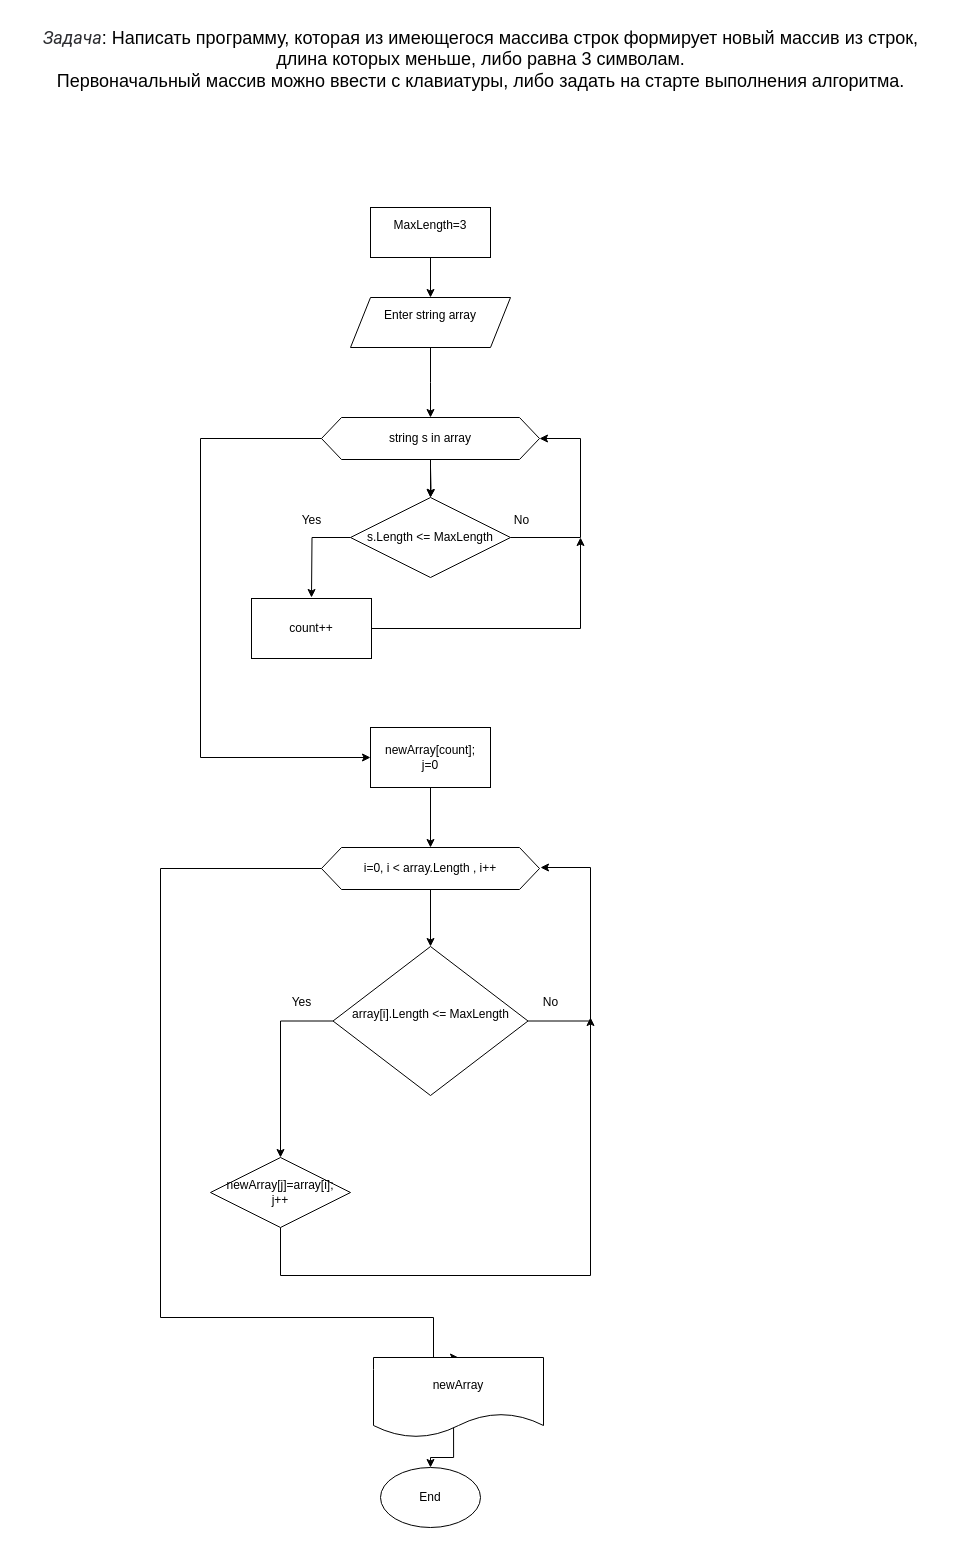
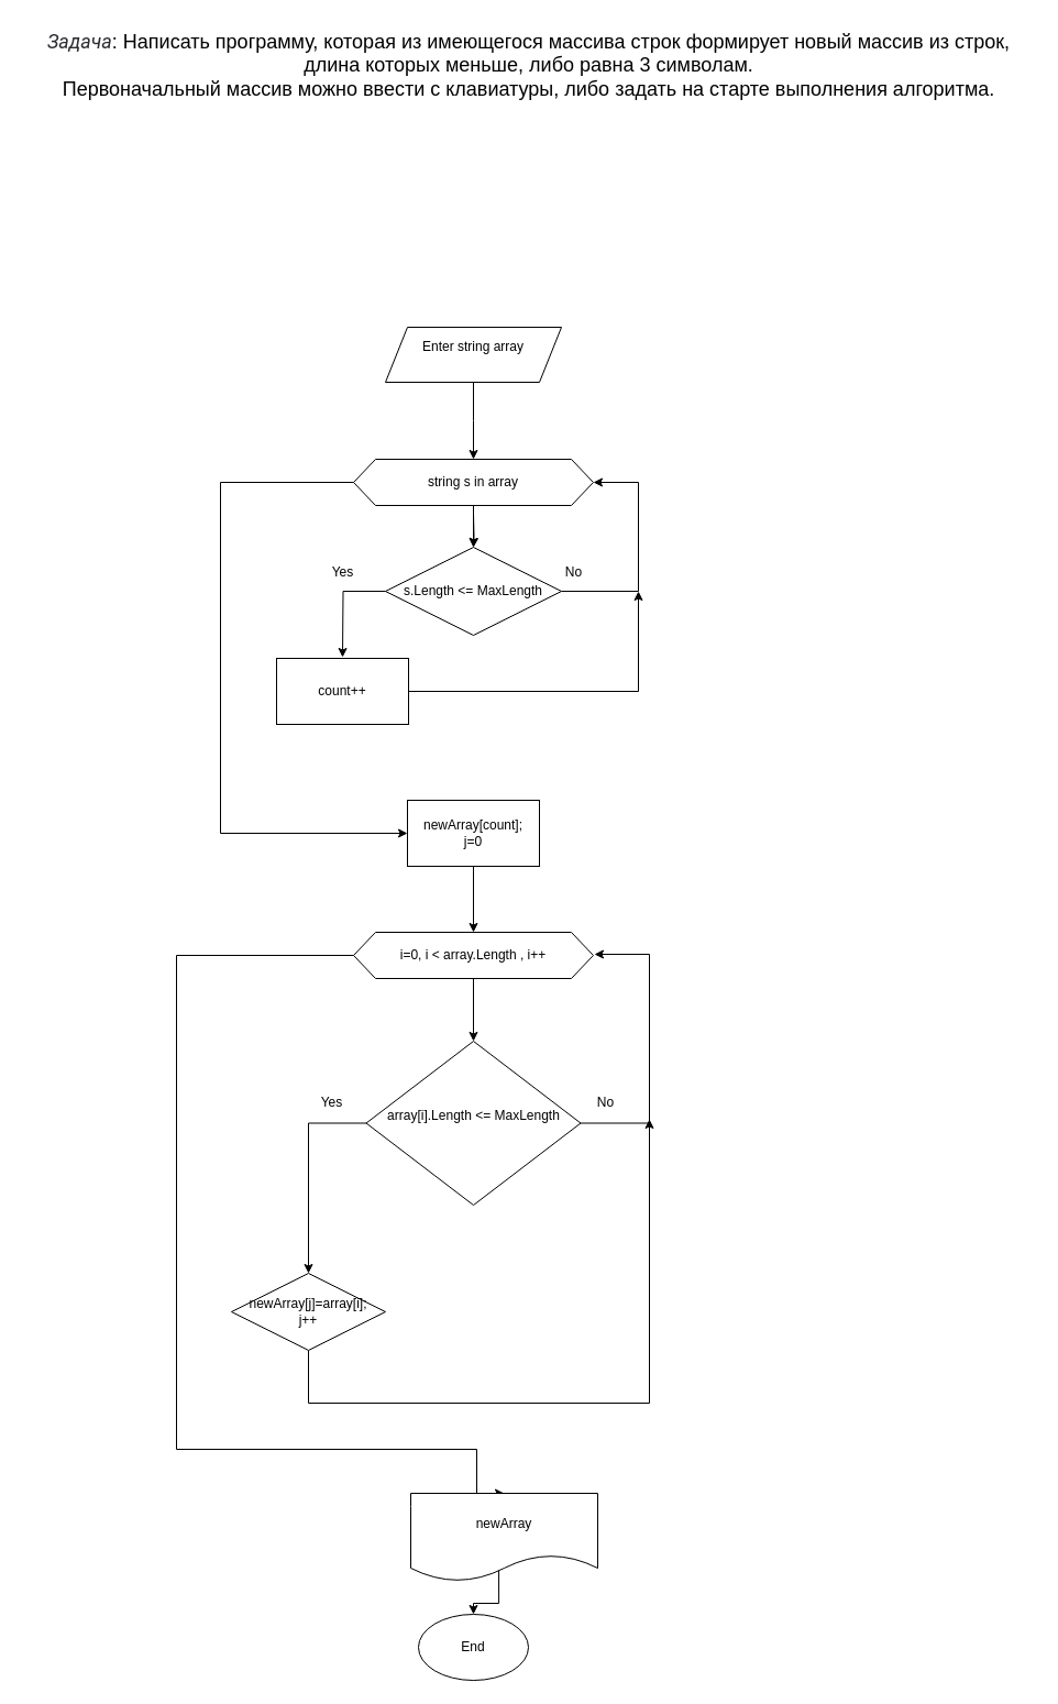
  <mxCell id="0" />
  <mxCell id="1" parent="0" />
  <mxCell id="2" value="&lt;font style=&quot;font-size: 18px;&quot;&gt;&lt;em style=&quot;box-sizing: border-box; color: rgb(44, 45, 48); font-family: Onest, Roboto, &amp;quot;San Francisco&amp;quot;, &amp;quot;Helvetica Neue&amp;quot;, Helvetica, Arial; text-align: start; background-color: rgb(255, 255, 255);&quot;&gt;Задача&lt;/em&gt;: Написать программу, которая из имеющегося массива строк формирует новый массив из строк, &lt;br&gt;длина которых меньше, либо равна 3 символам. &lt;br&gt;Первоначальный массив можно ввести с клавиатуры, либо задать на старте выполнения алгоритма. &lt;br&gt;&lt;br&gt;&lt;/font&gt;" style="text;html=1;align=center;verticalAlign=middle;resizable=0;points=[];autosize=1;strokeColor=none;fillColor=none;" vertex="1" parent="1"><mxGeometry x="20" y="20" width="920" height="100" as="geometry" /></mxCell>
- <mxCell id="3" value="" style="edgeStyle=orthogonalEdgeStyle;rounded=0;orthogonalLoop=1;jettySize=auto;html=1;" edge="1" parent="1" source="4" target="17"><mxGeometry relative="1" as="geometry" /></mxCell>
- <mxCell id="4" value="MaxLength=3&lt;div&gt;&lt;br/&gt;&lt;/div&gt;" style="whiteSpace=wrap;html=1;" vertex="1" parent="1"><mxGeometry x="370" y="207" width="120" height="50" as="geometry" /></mxCell>
  <mxCell id="5" value="" style="edgeStyle=orthogonalEdgeStyle;rounded=0;orthogonalLoop=1;jettySize=auto;html=1;exitX=0.5;exitY=1;exitDx=0;exitDy=0;" edge="1" parent="1" source="7" target="10"><mxGeometry relative="1" as="geometry"><mxPoint x="510" y="1017" as="sourcePoint" /><Array as="points" /></mxGeometry></mxCell>
  <mxCell id="6" value="" style="edgeStyle=orthogonalEdgeStyle;rounded=0;orthogonalLoop=1;jettySize=auto;html=1;entryX=0.5;entryY=0;entryDx=0;entryDy=0;" edge="1" parent="1" source="7" target="32"><mxGeometry relative="1" as="geometry"><mxPoint x="180" y="1207" as="targetPoint" /><Array as="points"><mxPoint x="160" y="868" /><mxPoint x="160" y="1317" /><mxPoint x="433" y="1317" /></Array></mxGeometry></mxCell>
  <mxCell id="7" value="i=0, i &amp;lt; array.Length , i++" style="shape=hexagon;perimeter=hexagonPerimeter2;whiteSpace=wrap;html=1;fixedSize=1;" vertex="1" parent="1"><mxGeometry x="321" y="847" width="218" height="42" as="geometry" /></mxCell>
  <mxCell id="8" value="" style="edgeStyle=orthogonalEdgeStyle;rounded=0;orthogonalLoop=1;jettySize=auto;html=1;exitX=0;exitY=0.5;exitDx=0;exitDy=0;" edge="1" parent="1" source="10" target="12"><mxGeometry relative="1" as="geometry"><Array as="points"><mxPoint x="280" y="1021" /><mxPoint x="280" y="1160" /><mxPoint x="326" y="1160" /></Array></mxGeometry></mxCell>
  <mxCell id="9" value="" style="edgeStyle=orthogonalEdgeStyle;rounded=0;orthogonalLoop=1;jettySize=auto;html=1;" edge="1" parent="1" source="10"><mxGeometry relative="1" as="geometry"><mxPoint x="540" y="867" as="targetPoint" /><Array as="points"><mxPoint x="590" y="1021" /><mxPoint x="590" y="867" /></Array></mxGeometry></mxCell>
  <mxCell id="10" value="array[i].Length &amp;lt;= MaxLength&lt;br&gt;&amp;nbsp;&amp;nbsp;" style="rhombus;whiteSpace=wrap;html=1;" vertex="1" parent="1"><mxGeometry x="332.5" y="946" width="195" height="149" as="geometry" /></mxCell>
  <mxCell id="11" value="" style="edgeStyle=orthogonalEdgeStyle;rounded=0;orthogonalLoop=1;jettySize=auto;html=1;" edge="1" parent="1" source="12"><mxGeometry relative="1" as="geometry"><mxPoint x="590" y="1017" as="targetPoint" /><Array as="points"><mxPoint x="280" y="1275" /><mxPoint x="590" y="1275" /></Array></mxGeometry></mxCell>
  <mxCell id="12" value="newArray[j]=array[i];&lt;br&gt;j++" style="rhombus;whiteSpace=wrap;html=1;" vertex="1" parent="1"><mxGeometry x="210" y="1157" width="140" height="70" as="geometry" /></mxCell>
  <mxCell id="13" value="Yes" style="text;html=1;align=center;verticalAlign=middle;resizable=0;points=[];autosize=1;strokeColor=none;fillColor=none;" vertex="1" parent="1"><mxGeometry x="281" y="987" width="40" height="30" as="geometry" /></mxCell>
  <mxCell id="14" value="No" style="text;html=1;align=center;verticalAlign=middle;resizable=0;points=[];autosize=1;strokeColor=none;fillColor=none;" vertex="1" parent="1"><mxGeometry x="530" y="987" width="40" height="30" as="geometry" /></mxCell>
  <mxCell id="15" value="End" style="ellipse;whiteSpace=wrap;html=1;" vertex="1" parent="1"><mxGeometry x="380" y="1467" width="100" height="60" as="geometry" /></mxCell>
  <mxCell id="16" value="" style="edgeStyle=orthogonalEdgeStyle;rounded=0;orthogonalLoop=1;jettySize=auto;html=1;" edge="1" parent="1" source="17"><mxGeometry relative="1" as="geometry"><mxPoint x="430" y="447" as="sourcePoint" /><mxPoint x="430" y="417" as="targetPoint" /></mxGeometry></mxCell>
  <mxCell id="17" value="Enter string array&lt;div&gt;&lt;br&gt;&lt;/div&gt;" style="shape=parallelogram;perimeter=parallelogramPerimeter;whiteSpace=wrap;html=1;fixedSize=1;" vertex="1" parent="1"><mxGeometry x="350" y="297" width="160" height="50" as="geometry" /></mxCell>
  <mxCell id="18" value="" style="edgeStyle=orthogonalEdgeStyle;rounded=0;orthogonalLoop=1;jettySize=auto;html=1;" edge="1" parent="1" target="24"><mxGeometry relative="1" as="geometry"><mxPoint x="430" y="467" as="sourcePoint" /></mxGeometry></mxCell>
  <mxCell id="19" value="" style="edgeStyle=orthogonalEdgeStyle;rounded=0;orthogonalLoop=1;jettySize=auto;html=1;" edge="1" parent="1" source="21"><mxGeometry relative="1" as="geometry"><mxPoint x="370" y="757" as="targetPoint" /><Array as="points"><mxPoint x="200" y="438" /></Array></mxGeometry></mxCell>
  <mxCell id="20" value="" style="edgeStyle=orthogonalEdgeStyle;rounded=0;orthogonalLoop=1;jettySize=auto;html=1;" edge="1" parent="1" source="21" target="24"><mxGeometry relative="1" as="geometry" /></mxCell>
  <mxCell id="21" value="string s in array" style="shape=hexagon;perimeter=hexagonPerimeter2;whiteSpace=wrap;html=1;fixedSize=1;" vertex="1" parent="1"><mxGeometry x="321" y="417" width="218" height="42" as="geometry" /></mxCell>
  <mxCell id="22" value="" style="edgeStyle=orthogonalEdgeStyle;rounded=0;orthogonalLoop=1;jettySize=auto;html=1;" edge="1" parent="1" source="24"><mxGeometry relative="1" as="geometry"><mxPoint x="311" y="597" as="targetPoint" /></mxGeometry></mxCell>
  <mxCell id="23" value="" style="edgeStyle=orthogonalEdgeStyle;rounded=0;orthogonalLoop=1;jettySize=auto;html=1;entryX=1;entryY=0.5;entryDx=0;entryDy=0;" edge="1" parent="1" source="24" target="21"><mxGeometry relative="1" as="geometry"><mxPoint x="610" y="537" as="targetPoint" /><Array as="points"><mxPoint x="580" y="537" /><mxPoint x="580" y="438" /></Array></mxGeometry></mxCell>
  <mxCell id="24" value="s.Length &amp;lt;= MaxLength" style="rhombus;whiteSpace=wrap;html=1;" vertex="1" parent="1"><mxGeometry x="350" y="497" width="160" height="80" as="geometry" /></mxCell>
  <mxCell id="25" value="" style="edgeStyle=orthogonalEdgeStyle;rounded=0;orthogonalLoop=1;jettySize=auto;html=1;" edge="1" parent="1" source="26"><mxGeometry relative="1" as="geometry"><mxPoint x="580" y="537" as="targetPoint" /><Array as="points"><mxPoint x="580" y="628" /></Array></mxGeometry></mxCell>
  <mxCell id="26" value="count++" style="whiteSpace=wrap;html=1;" vertex="1" parent="1"><mxGeometry x="251" y="598" width="120" height="60" as="geometry" /></mxCell>
  <mxCell id="27" value="No" style="text;html=1;align=center;verticalAlign=middle;resizable=0;points=[];autosize=1;strokeColor=none;fillColor=none;" vertex="1" parent="1"><mxGeometry x="501" y="505" width="40" height="30" as="geometry" /></mxCell>
  <mxCell id="28" value="Yes" style="text;html=1;align=center;verticalAlign=middle;resizable=0;points=[];autosize=1;strokeColor=none;fillColor=none;" vertex="1" parent="1"><mxGeometry x="291" y="505" width="40" height="30" as="geometry" /></mxCell>
  <mxCell id="29" value="" style="edgeStyle=orthogonalEdgeStyle;rounded=0;orthogonalLoop=1;jettySize=auto;html=1;" edge="1" parent="1" source="30" target="7"><mxGeometry relative="1" as="geometry" /></mxCell>
  <mxCell id="30" value="newArray[count];&lt;br&gt;j=0" style="whiteSpace=wrap;html=1;rounded=0;" vertex="1" parent="1"><mxGeometry x="370" y="727" width="120" height="60" as="geometry" /></mxCell>
  <mxCell id="31" value="" style="edgeStyle=orthogonalEdgeStyle;rounded=0;orthogonalLoop=1;jettySize=auto;html=1;exitX=0.471;exitY=0.863;exitDx=0;exitDy=0;exitPerimeter=0;" edge="1" parent="1" source="32" target="15"><mxGeometry relative="1" as="geometry" /></mxCell>
  <mxCell id="32" value="newArray" style="shape=document;whiteSpace=wrap;html=1;boundedLbl=1;" vertex="1" parent="1"><mxGeometry x="373" y="1357" width="170" height="80" as="geometry" /></mxCell>
